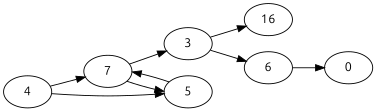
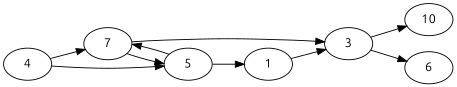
  digraph {
    fontname=Ubuntu
    rankdir=LR
    node [fontname=Ubuntu]
    edge [fontname=Ubuntu]
+   1
    3
-   10 [label=16]
+   10
    6
-   0
    4
    7
    5
+   1 -> 3
    3 -> 10
    3 -> 6
-   6 -> 0
    4 -> 7
    4 -> 5
    7 -> 3
    7 -> 5
+   5 -> 1
    5 -> 7
  }
